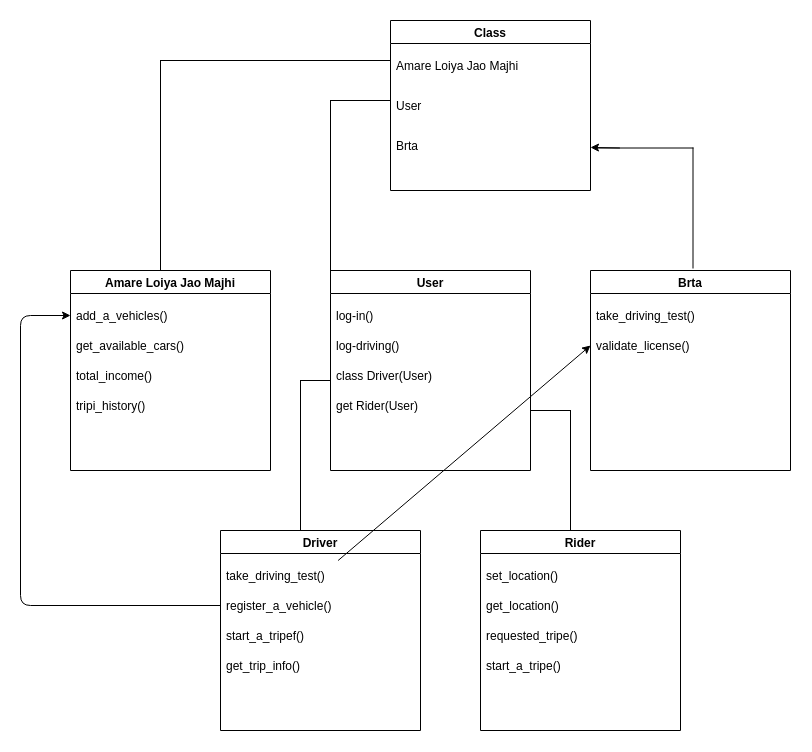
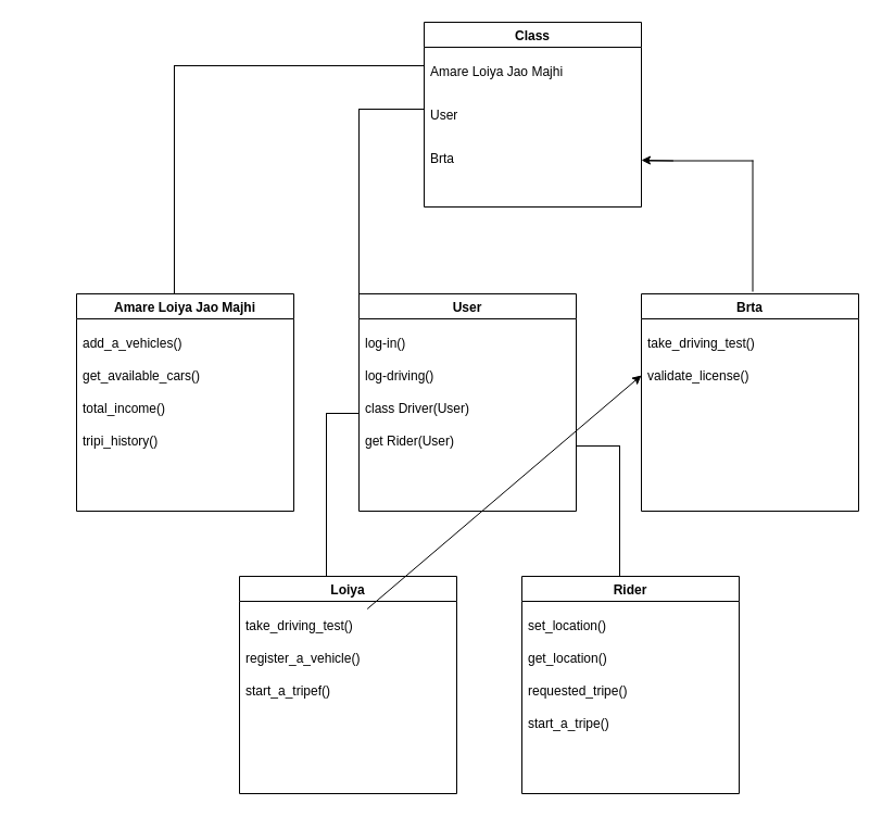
  <mxCell id="0" />
  <mxCell id="1" parent="0" />
  <mxCell id="2" value="Class" style="swimlane;gradientColor=none;swimlaneFillColor=default;startSize=23;" vertex="1" parent="1"><mxGeometry x="390" y="20" width="200" height="170" as="geometry" /></mxCell>
  <mxCell id="3" value="Amare Loiya Jao Majhi" style="text;strokeColor=none;fillColor=none;align=left;verticalAlign=middle;spacingLeft=4;spacingRight=4;overflow=hidden;points=[[0,0.5],[1,0.5]];portConstraint=eastwest;rotatable=0;" vertex="1" parent="2"><mxGeometry y="30" width="200" height="30" as="geometry" /></mxCell>
  <mxCell id="4" value="User" style="text;strokeColor=none;fillColor=none;align=left;verticalAlign=middle;spacingLeft=4;spacingRight=4;overflow=hidden;points=[[0,0.5],[1,0.5]];portConstraint=eastwest;rotatable=0;" vertex="1" parent="2"><mxGeometry y="70" width="200" height="30" as="geometry" /></mxCell>
  <mxCell id="5" value="Brta" style="text;strokeColor=none;fillColor=none;align=left;verticalAlign=middle;spacingLeft=4;spacingRight=4;overflow=hidden;points=[[0,0.5],[1,0.5]];portConstraint=eastwest;rotatable=0;" vertex="1" parent="2"><mxGeometry y="110" width="200" height="30" as="geometry" /></mxCell>
  <mxCell id="6" value="Amare Loiya Jao Majhi" style="swimlane;gradientColor=none;sketch=0;swimlaneFillColor=default;" vertex="1" parent="1"><mxGeometry y="270" width="200" height="200" as="geometry" x="70" /></mxCell>
  <mxCell id="7" value="add_a_vehicles()" style="text;strokeColor=none;fillColor=none;align=left;verticalAlign=middle;spacingLeft=4;spacingRight=4;overflow=hidden;points=[[0,0.5],[1,0.5]];portConstraint=eastwest;rotatable=0;" vertex="1" parent="6"><mxGeometry y="30" width="200" height="30" as="geometry" /></mxCell>
  <mxCell id="8" value="get_available_cars()" style="text;strokeColor=none;fillColor=none;align=left;verticalAlign=middle;spacingLeft=4;spacingRight=4;overflow=hidden;points=[[0,0.5],[1,0.5]];portConstraint=eastwest;rotatable=0;" vertex="1" parent="6"><mxGeometry y="60" width="200" height="30" as="geometry" /></mxCell>
  <mxCell id="9" value="total_income()" style="text;strokeColor=none;fillColor=none;align=left;verticalAlign=middle;spacingLeft=4;spacingRight=4;overflow=hidden;points=[[0,0.5],[1,0.5]];portConstraint=eastwest;rotatable=0;" vertex="1" parent="6"><mxGeometry y="90" width="200" height="30" as="geometry" /></mxCell>
  <mxCell id="10" value="tripi_history()" style="text;strokeColor=none;fillColor=none;align=left;verticalAlign=middle;spacingLeft=4;spacingRight=4;overflow=hidden;points=[[0,0.5],[1,0.5]];portConstraint=eastwest;rotatable=0;" vertex="1" parent="6"><mxGeometry y="120" width="200" height="30" as="geometry" /></mxCell>
  <mxCell id="11" value="" style="shape=partialRectangle;whiteSpace=wrap;html=1;bottom=0;right=0;fillColor=none;" vertex="1" parent="1"><mxGeometry x="160" y="60" width="230" height="210" as="geometry" /></mxCell>
  <mxCell id="12" value="User" style="swimlane;gradientColor=none;sketch=0;swimlaneFillColor=default;" vertex="1" parent="1"><mxGeometry x="330" y="270" width="200" height="200" as="geometry" /></mxCell>
  <mxCell id="13" value="log-in()" style="text;strokeColor=none;fillColor=none;align=left;verticalAlign=middle;spacingLeft=4;spacingRight=4;overflow=hidden;points=[[0,0.5],[1,0.5]];portConstraint=eastwest;rotatable=0;" vertex="1" parent="12"><mxGeometry y="30" width="200" height="30" as="geometry" /></mxCell>
  <mxCell id="14" value="log-driving()" style="text;strokeColor=none;fillColor=none;align=left;verticalAlign=middle;spacingLeft=4;spacingRight=4;overflow=hidden;points=[[0,0.5],[1,0.5]];portConstraint=eastwest;rotatable=0;" vertex="1" parent="12"><mxGeometry y="60" width="200" height="30" as="geometry" /></mxCell>
  <mxCell id="15" value="class Driver(User)" style="text;strokeColor=none;fillColor=none;align=left;verticalAlign=middle;spacingLeft=4;spacingRight=4;overflow=hidden;points=[[0,0.5],[1,0.5]];portConstraint=eastwest;rotatable=0;" vertex="1" parent="12"><mxGeometry y="90" width="200" height="30" as="geometry" /></mxCell>
  <mxCell id="16" value="get Rider(User)" style="text;strokeColor=none;fillColor=none;align=left;verticalAlign=middle;spacingLeft=4;spacingRight=4;overflow=hidden;points=[[0,0.5],[1,0.5]];portConstraint=eastwest;rotatable=0;" vertex="1" parent="12"><mxGeometry y="120" width="200" height="30" as="geometry" /></mxCell>
  <mxCell id="17" value="" style="shape=partialRectangle;whiteSpace=wrap;html=1;bottom=0;right=0;fillColor=none;sketch=0;" vertex="1" parent="1"><mxGeometry x="330" y="100" width="60" height="170" as="geometry" /></mxCell>
  <mxCell id="18" style="edgeStyle=none;html=1;exitX=0;exitY=0.75;exitDx=0;exitDy=0;" edge="1" parent="1" source="19" target="5"><mxGeometry relative="1" as="geometry" /></mxCell>
  <mxCell id="19" value="" style="shape=partialRectangle;whiteSpace=wrap;html=1;bottom=0;right=0;fillColor=none;sketch=0;rotation=90;" vertex="1" parent="1"><mxGeometry x="583.75" y="158.75" width="120" height="97.5" as="geometry" /></mxCell>
  <mxCell id="20" value="Brta" style="swimlane;gradientColor=none;sketch=0;swimlaneFillColor=default;" vertex="1" parent="1"><mxGeometry x="590" y="270" width="200" height="200" as="geometry" /></mxCell>
  <mxCell id="21" value="take_driving_test()" style="text;strokeColor=none;fillColor=none;align=left;verticalAlign=middle;spacingLeft=4;spacingRight=4;overflow=hidden;points=[[0,0.5],[1,0.5]];portConstraint=eastwest;rotatable=0;" vertex="1" parent="20"><mxGeometry y="30" width="200" height="30" as="geometry" /></mxCell>
  <mxCell id="22" value="validate_license()" style="text;strokeColor=none;fillColor=none;align=left;verticalAlign=middle;spacingLeft=4;spacingRight=4;overflow=hidden;points=[[0,0.5],[1,0.5]];portConstraint=eastwest;rotatable=0;" vertex="1" parent="20"><mxGeometry y="60" width="200" height="30" as="geometry" /></mxCell>
- <mxCell id="23" value="Driver" style="swimlane;gradientColor=none;sketch=0;swimlaneFillColor=default;startSize=23;" vertex="1" parent="1"><mxGeometry x="220" y="530" width="200" height="200" as="geometry" /></mxCell>
+ <mxCell id="23" value="Loiya" style="swimlane;gradientColor=none;sketch=0;swimlaneFillColor=default;startSize=23;" vertex="1" parent="1"><mxGeometry x="220" y="530" width="200" height="200" as="geometry" /></mxCell>
  <mxCell id="24" value="take_driving_test()" style="text;strokeColor=none;fillColor=none;align=left;verticalAlign=middle;spacingLeft=4;spacingRight=4;overflow=hidden;points=[[0,0.5],[1,0.5]];portConstraint=eastwest;rotatable=0;" vertex="1" parent="23"><mxGeometry y="30" width="200" height="30" as="geometry" /></mxCell>
  <mxCell id="25" value="register_a_vehicle()" style="text;strokeColor=none;fillColor=none;align=left;verticalAlign=middle;spacingLeft=4;spacingRight=4;overflow=hidden;points=[[0,0.5],[1,0.5]];portConstraint=eastwest;rotatable=0;" vertex="1" parent="23"><mxGeometry y="60" width="200" height="30" as="geometry" /></mxCell>
  <mxCell id="26" value="start_a_tripef()" style="text;strokeColor=none;fillColor=none;align=left;verticalAlign=middle;spacingLeft=4;spacingRight=4;overflow=hidden;points=[[0,0.5],[1,0.5]];portConstraint=eastwest;rotatable=0;" vertex="1" parent="23"><mxGeometry y="90" width="200" height="30" as="geometry" /></mxCell>
- <mxCell id="27" value="get_trip_info()" style="text;strokeColor=none;fillColor=none;align=left;verticalAlign=middle;spacingLeft=4;spacingRight=4;overflow=hidden;points=[[0,0.5],[1,0.5]];portConstraint=eastwest;rotatable=0;" vertex="1" parent="23"><mxGeometry y="120" width="200" height="30" as="geometry" /></mxCell>
  <mxCell id="28" value="Rider" style="swimlane;gradientColor=none;sketch=0;swimlaneFillColor=default;startSize=23;" vertex="1" parent="1"><mxGeometry x="480" y="530" width="200" height="200" as="geometry" /></mxCell>
  <mxCell id="29" value="set_location()" style="text;strokeColor=none;fillColor=none;align=left;verticalAlign=middle;spacingLeft=4;spacingRight=4;overflow=hidden;points=[[0,0.5],[1,0.5]];portConstraint=eastwest;rotatable=0;" vertex="1" parent="28"><mxGeometry y="30" width="200" height="30" as="geometry" /></mxCell>
  <mxCell id="30" value="get_location()" style="text;strokeColor=none;fillColor=none;align=left;verticalAlign=middle;spacingLeft=4;spacingRight=4;overflow=hidden;points=[[0,0.5],[1,0.5]];portConstraint=eastwest;rotatable=0;" vertex="1" parent="28"><mxGeometry y="60" width="200" height="30" as="geometry" /></mxCell>
  <mxCell id="31" value="requested_tripe()" style="text;strokeColor=none;fillColor=none;align=left;verticalAlign=middle;spacingLeft=4;spacingRight=4;overflow=hidden;points=[[0,0.5],[1,0.5]];portConstraint=eastwest;rotatable=0;" vertex="1" parent="28"><mxGeometry y="90" width="200" height="30" as="geometry" /></mxCell>
  <mxCell id="32" value="start_a_tripe()" style="text;strokeColor=none;fillColor=none;align=left;verticalAlign=middle;spacingLeft=4;spacingRight=4;overflow=hidden;points=[[0,0.5],[1,0.5]];portConstraint=eastwest;rotatable=0;" vertex="1" parent="28"><mxGeometry y="120" width="200" height="30" as="geometry" /></mxCell>
  <mxCell id="33" value="" style="shape=partialRectangle;whiteSpace=wrap;html=1;bottom=0;right=0;fillColor=none;sketch=0;" vertex="1" parent="1"><mxGeometry x="300" y="380" width="30" height="150" as="geometry" /></mxCell>
  <mxCell id="34" value="" style="shape=partialRectangle;whiteSpace=wrap;html=1;bottom=0;right=0;fillColor=none;sketch=0;rotation=90;" vertex="1" parent="1"><mxGeometry x="490" y="450" width="120" height="40" as="geometry" /></mxCell>
  <mxCell id="35" value="" style="endArrow=classic;html=1;entryX=0;entryY=0.5;entryDx=0;entryDy=0;" edge="1" parent="1" source="24" target="22"><mxGeometry width="50" height="50" relative="1" as="geometry"><mxPoint x="160" y="870" as="sourcePoint" /><mxPoint x="210" y="820" as="targetPoint" /></mxGeometry></mxCell>
- <mxCell id="36" value="" style="edgeStyle=elbowEdgeStyle;elbow=horizontal;endArrow=classic;html=1;entryX=0;entryY=0.5;entryDx=0;entryDy=0;" edge="1" parent="1" source="25" target="7"><mxGeometry width="50" height="50" relative="1" as="geometry"><mxPoint x="410" y="670" as="sourcePoint" /><mxPoint x="50" y="320" as="targetPoint" /><Array as="points"><mxPoint x="20" y="490" /></Array></mxGeometry></mxCell>
